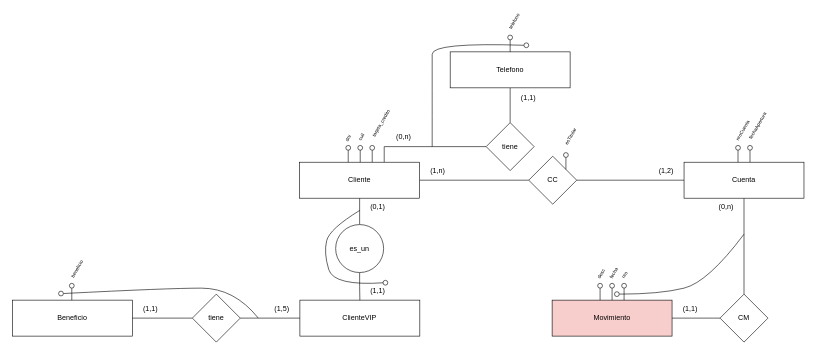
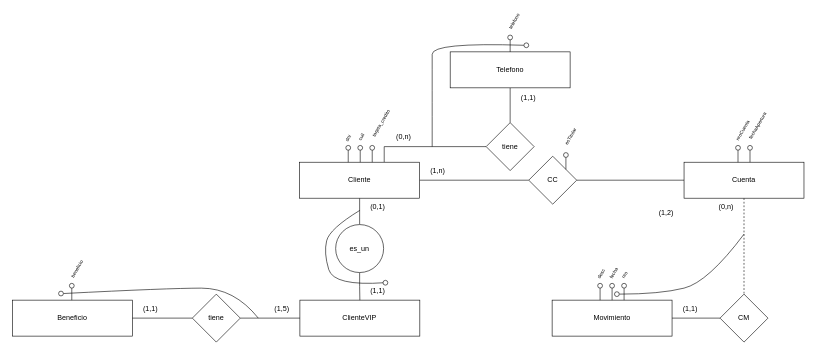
  <mxCell id="0" />
  <mxCell id="1" parent="0" />
  <mxCell id="2" style="edgeStyle=orthogonalEdgeStyle;rounded=0;orthogonalLoop=1;jettySize=auto;html=1;entryX=0;entryY=0.5;entryDx=0;entryDy=0;endArrow=none;startFill=0;exitX=0.705;exitY=0.004;exitDx=0;exitDy=0;exitPerimeter=0;" parent="1" source="5" target="20" edge="1"><mxGeometry relative="1" as="geometry" /></mxCell>
  <mxCell id="3" style="edgeStyle=orthogonalEdgeStyle;rounded=0;orthogonalLoop=1;jettySize=auto;html=1;entryX=0;entryY=0.5;entryDx=0;entryDy=0;endArrow=none;startFill=0;" parent="1" source="5" target="31" edge="1"><mxGeometry relative="1" as="geometry" /></mxCell>
  <mxCell id="4" style="edgeStyle=orthogonalEdgeStyle;rounded=0;orthogonalLoop=1;jettySize=auto;html=1;entryX=0.5;entryY=0;entryDx=0;entryDy=0;endArrow=none;startFill=0;" parent="1" source="5" target="69" edge="1"><mxGeometry relative="1" as="geometry" /></mxCell>
  <mxCell id="5" value="Cliente" style="rounded=0;whiteSpace=wrap;html=1;" parent="1" vertex="1"><mxGeometry x="499" y="270" width="200" height="60" as="geometry" /></mxCell>
  <mxCell id="6" value="" style="group;rotation=0;" parent="1" vertex="1" connectable="0"><mxGeometry x="576" y="242.001" width="8" height="28" as="geometry" /></mxCell>
  <mxCell id="7" value="" style="ellipse;whiteSpace=wrap;html=1;aspect=fixed;fillColor=light-dark(#FFFFFF,#FFFFFF);rotation=0;" parent="6" vertex="1"><mxGeometry width="8" height="8" as="geometry" /></mxCell>
  <mxCell id="8" style="edgeStyle=orthogonalEdgeStyle;rounded=0;orthogonalLoop=1;jettySize=auto;html=1;endArrow=none;startFill=0;" parent="6" edge="1"><mxGeometry relative="1" as="geometry"><mxPoint x="4" y="28" as="targetPoint" /><mxPoint x="4" y="8" as="sourcePoint" /></mxGeometry></mxCell>
  <mxCell id="9" value="&lt;font style=&quot;font-size: 8px;&quot;&gt;dni&lt;/font&gt;" style="text;html=1;align=center;verticalAlign=middle;resizable=0;points=[];autosize=1;strokeColor=none;fillColor=none;rotation=-60;" parent="1" vertex="1"><mxGeometry x="559" y="215.001" width="40" height="30" as="geometry" /></mxCell>
  <mxCell id="10" value="" style="group;rotation=0;" parent="1" vertex="1" connectable="0"><mxGeometry x="596" y="242.001" width="8" height="28" as="geometry" /></mxCell>
  <mxCell id="11" value="" style="ellipse;whiteSpace=wrap;html=1;aspect=fixed;fillColor=light-dark(#FFFFFF,#FFFFFF);rotation=0;" parent="10" vertex="1"><mxGeometry width="8" height="8" as="geometry" /></mxCell>
  <mxCell id="12" style="edgeStyle=orthogonalEdgeStyle;rounded=0;orthogonalLoop=1;jettySize=auto;html=1;endArrow=none;startFill=0;" parent="10" edge="1"><mxGeometry relative="1" as="geometry"><mxPoint x="4" y="28" as="targetPoint" /><mxPoint x="4" y="8" as="sourcePoint" /></mxGeometry></mxCell>
  <mxCell id="13" value="&lt;font style=&quot;font-size: 8px;&quot;&gt;cuil&lt;/font&gt;" style="text;html=1;align=center;verticalAlign=middle;resizable=0;points=[];autosize=1;strokeColor=none;fillColor=none;rotation=-60;" parent="1" vertex="1"><mxGeometry x="581" y="213.001" width="40" height="30" as="geometry" /></mxCell>
  <mxCell id="14" value="" style="group;rotation=0;" parent="1" vertex="1" connectable="0"><mxGeometry x="616" y="242.001" width="8" height="28" as="geometry" /></mxCell>
  <mxCell id="15" value="" style="ellipse;whiteSpace=wrap;html=1;aspect=fixed;fillColor=light-dark(#FFFFFF,transparent);rotation=0;" parent="14" vertex="1"><mxGeometry width="8" height="8" as="geometry" /></mxCell>
  <mxCell id="16" style="edgeStyle=orthogonalEdgeStyle;rounded=0;orthogonalLoop=1;jettySize=auto;html=1;endArrow=none;startFill=0;" parent="14" edge="1"><mxGeometry relative="1" as="geometry"><mxPoint x="4" y="28" as="targetPoint" /><mxPoint x="4" y="8" as="sourcePoint" /></mxGeometry></mxCell>
  <mxCell id="17" value="&lt;font style=&quot;font-size: 8px;&quot;&gt;tarjeta_credito&lt;/font&gt;" style="text;html=1;align=center;verticalAlign=middle;resizable=0;points=[];autosize=1;strokeColor=none;fillColor=none;rotation=-60;" parent="1" vertex="1"><mxGeometry x="584" y="190.001" width="100" height="30" as="geometry" /></mxCell>
  <mxCell id="18" style="edgeStyle=orthogonalEdgeStyle;rounded=0;orthogonalLoop=1;jettySize=auto;html=1;entryX=0.5;entryY=0;entryDx=0;entryDy=0;endArrow=none;startFill=0;" parent="1" source="19" target="20" edge="1"><mxGeometry relative="1" as="geometry" /></mxCell>
  <mxCell id="19" value="Telefono" style="rounded=0;whiteSpace=wrap;html=1;" parent="1" vertex="1"><mxGeometry x="750" y="86" width="200" height="60" as="geometry" /></mxCell>
  <mxCell id="20" value="tiene" style="rhombus;whiteSpace=wrap;html=1;" parent="1" vertex="1"><mxGeometry x="810" y="204" width="80" height="80" as="geometry" /></mxCell>
  <mxCell id="21" value="(0,n)" style="text;html=1;align=center;verticalAlign=middle;resizable=0;points=[];autosize=1;strokeColor=none;fillColor=none;" parent="1" vertex="1"><mxGeometry x="642" y="212" width="60" height="30" as="geometry" /></mxCell>
  <mxCell id="22" value="(1,1)" style="text;html=1;align=center;verticalAlign=middle;resizable=0;points=[];autosize=1;strokeColor=none;fillColor=none;" parent="1" vertex="1"><mxGeometry x="850" y="147" width="60" height="30" as="geometry" /></mxCell>
  <mxCell id="23" value="" style="group;rotation=0;" parent="1" vertex="1" connectable="0"><mxGeometry x="846" y="58.001" width="8" height="28" as="geometry" /></mxCell>
  <mxCell id="24" value="" style="ellipse;whiteSpace=wrap;html=1;aspect=fixed;fillColor=light-dark(#FFFFFF,#FFFFFF);rotation=0;" parent="23" vertex="1"><mxGeometry width="8" height="8" as="geometry" /></mxCell>
  <mxCell id="25" style="edgeStyle=orthogonalEdgeStyle;rounded=0;orthogonalLoop=1;jettySize=auto;html=1;endArrow=none;startFill=0;" parent="23" edge="1"><mxGeometry relative="1" as="geometry"><mxPoint x="4" y="28" as="targetPoint" /><mxPoint x="4" y="8" as="sourcePoint" /></mxGeometry></mxCell>
  <mxCell id="26" value="&lt;font style=&quot;font-size: 8px;&quot;&gt;telefono&lt;/font&gt;" style="text;html=1;align=center;verticalAlign=middle;resizable=0;points=[];autosize=1;strokeColor=none;fillColor=none;rotation=-60;" parent="1" vertex="1"><mxGeometry x="826" y="20.001" width="60" height="30" as="geometry" /></mxCell>
  <mxCell id="27" value="" style="curved=1;endArrow=none;html=1;rounded=0;startFill=0;" parent="1" edge="1"><mxGeometry width="50" height="50" relative="1" as="geometry"><mxPoint x="720" y="244" as="sourcePoint" /><mxPoint x="873" y="75" as="targetPoint" /><Array as="points"><mxPoint x="720" y="190" /><mxPoint x="720" y="110" /><mxPoint x="720" y="70" /></Array></mxGeometry></mxCell>
  <mxCell id="28" value="" style="group;rotation=0;" parent="1" vertex="1" connectable="0"><mxGeometry x="873" y="71.001" width="8" height="28" as="geometry" /></mxCell>
  <mxCell id="29" value="" style="ellipse;whiteSpace=wrap;html=1;aspect=fixed;fillColor=light-dark(#FFFFFF,#FFFFFF);rotation=0;" parent="28" vertex="1"><mxGeometry width="8" height="8" as="geometry" /></mxCell>
  <mxCell id="30" style="edgeStyle=orthogonalEdgeStyle;rounded=0;orthogonalLoop=1;jettySize=auto;html=1;entryX=0;entryY=0.5;entryDx=0;entryDy=0;endArrow=none;startFill=0;" parent="1" source="31" target="33" edge="1"><mxGeometry relative="1" as="geometry" /></mxCell>
  <mxCell id="31" value="CC" style="rhombus;whiteSpace=wrap;html=1;" parent="1" vertex="1"><mxGeometry x="881" y="260" width="80" height="80" as="geometry" /></mxCell>
- <mxCell id="32" style="edgeStyle=orthogonalEdgeStyle;rounded=0;orthogonalLoop=1;jettySize=auto;html=1;entryX=0.5;entryY=0;entryDx=0;entryDy=0;endArrow=none;startFill=0;" parent="1" source="33" target="50" edge="1"><mxGeometry relative="1" as="geometry" /></mxCell>
+ <mxCell id="32" style="edgeStyle=orthogonalEdgeStyle;rounded=0;orthogonalLoop=1;jettySize=auto;html=1;entryX=0.5;entryY=0;entryDx=0;entryDy=0;endArrow=none;startFill=0;dashed=1;" parent="1" source="33" target="50" edge="1"><mxGeometry relative="1" as="geometry" /></mxCell>
  <mxCell id="33" value="Cuenta" style="rounded=0;whiteSpace=wrap;html=1;" parent="1" vertex="1"><mxGeometry x="1140" y="270" width="200" height="60" as="geometry" /></mxCell>
  <mxCell id="34" value="" style="group;rotation=0;" parent="1" vertex="1" connectable="0"><mxGeometry x="1226" y="242.001" width="8" height="28" as="geometry" /></mxCell>
  <mxCell id="35" value="" style="ellipse;whiteSpace=wrap;html=1;aspect=fixed;fillColor=light-dark(#FFFFFF,#FFFFFF);rotation=0;" parent="34" vertex="1"><mxGeometry width="8" height="8" as="geometry" /></mxCell>
  <mxCell id="36" style="edgeStyle=orthogonalEdgeStyle;rounded=0;orthogonalLoop=1;jettySize=auto;html=1;endArrow=none;startFill=0;" parent="34" edge="1"><mxGeometry relative="1" as="geometry"><mxPoint x="4" y="28" as="targetPoint" /><mxPoint x="4" y="8" as="sourcePoint" /></mxGeometry></mxCell>
  <mxCell id="37" value="&lt;font style=&quot;font-size: 8px;&quot;&gt;nroCuenta&lt;/font&gt;" style="text;html=1;align=center;verticalAlign=middle;resizable=0;points=[];autosize=1;strokeColor=none;fillColor=none;rotation=-60;" parent="1" vertex="1"><mxGeometry x="1202" y="202.001" width="70" height="30" as="geometry" /></mxCell>
  <mxCell id="38" value="&lt;font style=&quot;font-size: 8px;&quot;&gt;fechaApertura&lt;/font&gt;" style="text;html=1;align=center;verticalAlign=middle;resizable=0;points=[];autosize=1;strokeColor=none;fillColor=none;rotation=-60;" parent="1" vertex="1"><mxGeometry x="1217" y="194.001" width="90" height="30" as="geometry" /></mxCell>
  <mxCell id="39" value="" style="group;rotation=0;" parent="1" vertex="1" connectable="0"><mxGeometry x="1246" y="242.001" width="8" height="28" as="geometry" /></mxCell>
  <mxCell id="40" value="" style="ellipse;whiteSpace=wrap;html=1;aspect=fixed;fillColor=light-dark(#FFFFFF,transparent);rotation=0;" parent="39" vertex="1"><mxGeometry width="8" height="8" as="geometry" /></mxCell>
  <mxCell id="41" style="edgeStyle=orthogonalEdgeStyle;rounded=0;orthogonalLoop=1;jettySize=auto;html=1;endArrow=none;startFill=0;" parent="39" edge="1"><mxGeometry relative="1" as="geometry"><mxPoint x="4" y="28" as="targetPoint" /><mxPoint x="4" y="8" as="sourcePoint" /></mxGeometry></mxCell>
  <mxCell id="42" value="(1,n)" style="text;html=1;align=center;verticalAlign=middle;resizable=0;points=[];autosize=1;strokeColor=none;fillColor=none;" parent="1" vertex="1"><mxGeometry x="699" y="270" width="60" height="30" as="geometry" /></mxCell>
- <mxCell id="43" value="(1,2)" style="text;html=1;align=center;verticalAlign=middle;resizable=0;points=[];autosize=1;strokeColor=none;fillColor=none;" parent="1" vertex="1"><mxGeometry x="1080" y="270" width="60" height="30" as="geometry" /></mxCell>
+ <mxCell id="43" value="(1,2)" style="text;html=1;align=center;verticalAlign=middle;resizable=0;points=[];autosize=1;strokeColor=none;fillColor=none;" parent="1" vertex="1"><mxGeometry x="1080" y="340" width="60" height="30" as="geometry" /></mxCell>
  <mxCell id="44" value="&lt;font style=&quot;font-size: 8px;&quot;&gt;esTitular&lt;/font&gt;" style="text;html=1;align=center;verticalAlign=middle;resizable=0;points=[];autosize=1;strokeColor=none;fillColor=none;rotation=-60;" parent="1" vertex="1"><mxGeometry x="915" y="212.001" width="70" height="30" as="geometry" /></mxCell>
  <mxCell id="45" value="" style="group;rotation=0;" parent="1" vertex="1" connectable="0"><mxGeometry x="939" y="254.001" width="8" height="28" as="geometry" /></mxCell>
  <mxCell id="46" value="" style="ellipse;whiteSpace=wrap;html=1;aspect=fixed;fillColor=light-dark(#FFFFFF,transparent);rotation=0;" parent="45" vertex="1"><mxGeometry width="8" height="8" as="geometry" /></mxCell>
  <mxCell id="47" style="edgeStyle=orthogonalEdgeStyle;rounded=0;orthogonalLoop=1;jettySize=auto;html=1;endArrow=none;startFill=0;" parent="45" edge="1"><mxGeometry relative="1" as="geometry"><mxPoint x="4" y="28" as="targetPoint" /><mxPoint x="4" y="8" as="sourcePoint" /></mxGeometry></mxCell>
- <mxCell id="48" value="Movimiento" style="rounded=0;whiteSpace=wrap;html=1;fillColor=#f8cecc;" parent="1" vertex="1"><mxGeometry x="920" y="500" width="200" height="60" as="geometry" /></mxCell>
+ <mxCell id="48" value="Movimiento" style="rounded=0;whiteSpace=wrap;html=1;" parent="1" vertex="1"><mxGeometry x="920" y="500" width="200" height="60" as="geometry" /></mxCell>
  <mxCell id="49" style="edgeStyle=orthogonalEdgeStyle;rounded=0;orthogonalLoop=1;jettySize=auto;html=1;entryX=1;entryY=0.5;entryDx=0;entryDy=0;endArrow=none;startFill=0;" parent="1" source="50" target="48" edge="1"><mxGeometry relative="1" as="geometry" /></mxCell>
  <mxCell id="50" value="CM" style="rhombus;whiteSpace=wrap;html=1;" parent="1" vertex="1"><mxGeometry x="1200" y="490" width="80" height="80" as="geometry" /></mxCell>
  <mxCell id="51" value="(0,n)" style="text;html=1;align=center;verticalAlign=middle;resizable=0;points=[];autosize=1;strokeColor=none;fillColor=none;" parent="1" vertex="1"><mxGeometry x="1180" y="330" width="60" height="30" as="geometry" /></mxCell>
  <mxCell id="52" value="(1,1)" style="text;html=1;align=center;verticalAlign=middle;resizable=0;points=[];autosize=1;strokeColor=none;fillColor=none;" parent="1" vertex="1"><mxGeometry x="1120" y="500" width="60" height="30" as="geometry" /></mxCell>
  <mxCell id="53" value="" style="group;rotation=0;" parent="1" vertex="1" connectable="0"><mxGeometry x="996" y="472.001" width="8" height="28" as="geometry" /></mxCell>
  <mxCell id="54" value="" style="ellipse;whiteSpace=wrap;html=1;aspect=fixed;fillColor=light-dark(#FFFFFF,transparent);rotation=0;" parent="53" vertex="1"><mxGeometry width="8" height="8" as="geometry" /></mxCell>
  <mxCell id="55" style="edgeStyle=orthogonalEdgeStyle;rounded=0;orthogonalLoop=1;jettySize=auto;html=1;endArrow=none;startFill=0;" parent="53" edge="1"><mxGeometry relative="1" as="geometry"><mxPoint x="4" y="28" as="targetPoint" /><mxPoint x="4" y="8" as="sourcePoint" /></mxGeometry></mxCell>
  <mxCell id="56" value="&lt;font style=&quot;font-size: 8px;&quot;&gt;desc&lt;/font&gt;" style="text;html=1;align=center;verticalAlign=middle;resizable=0;points=[];autosize=1;strokeColor=none;fillColor=none;rotation=-60;" parent="1" vertex="1"><mxGeometry x="981" y="441.001" width="40" height="30" as="geometry" /></mxCell>
  <mxCell id="57" value="" style="group;rotation=0;" parent="1" vertex="1" connectable="0"><mxGeometry x="1016" y="472.001" width="8" height="28" as="geometry" /></mxCell>
  <mxCell id="58" value="" style="ellipse;whiteSpace=wrap;html=1;aspect=fixed;fillColor=light-dark(#FFFFFF,transparent);rotation=0;" parent="57" vertex="1"><mxGeometry width="8" height="8" as="geometry" /></mxCell>
  <mxCell id="59" style="edgeStyle=orthogonalEdgeStyle;rounded=0;orthogonalLoop=1;jettySize=auto;html=1;endArrow=none;startFill=0;" parent="57" edge="1"><mxGeometry relative="1" as="geometry"><mxPoint x="4" y="28" as="targetPoint" /><mxPoint x="4" y="8" as="sourcePoint" /></mxGeometry></mxCell>
  <mxCell id="60" value="&lt;font style=&quot;font-size: 8px;&quot;&gt;fecha&lt;/font&gt;" style="text;html=1;align=center;verticalAlign=middle;resizable=0;points=[];autosize=1;strokeColor=none;fillColor=none;rotation=-60;" parent="1" vertex="1"><mxGeometry x="997" y="440.001" width="50" height="30" as="geometry" /></mxCell>
  <mxCell id="61" value="" style="group;rotation=0;" parent="1" vertex="1" connectable="0"><mxGeometry x="1036" y="472.001" width="8" height="28" as="geometry" /></mxCell>
  <mxCell id="62" value="" style="ellipse;whiteSpace=wrap;html=1;aspect=fixed;fillColor=light-dark(#FFFFFF,transparent);rotation=0;" parent="61" vertex="1"><mxGeometry width="8" height="8" as="geometry" /></mxCell>
  <mxCell id="63" style="edgeStyle=orthogonalEdgeStyle;rounded=0;orthogonalLoop=1;jettySize=auto;html=1;endArrow=none;startFill=0;" parent="61" edge="1"><mxGeometry relative="1" as="geometry"><mxPoint x="4" y="28" as="targetPoint" /><mxPoint x="4" y="8" as="sourcePoint" /></mxGeometry></mxCell>
  <mxCell id="64" value="&lt;font style=&quot;font-size: 8px;&quot;&gt;nro&lt;/font&gt;" style="text;html=1;align=center;verticalAlign=middle;resizable=0;points=[];autosize=1;strokeColor=none;fillColor=none;rotation=-60;" parent="1" vertex="1"><mxGeometry x="1020" y="443.001" width="40" height="30" as="geometry" /></mxCell>
  <mxCell id="65" value="" style="curved=1;endArrow=none;html=1;rounded=0;startFill=0;entryX=1;entryY=0.5;entryDx=0;entryDy=0;" parent="1" target="66" edge="1"><mxGeometry width="50" height="50" relative="1" as="geometry"><mxPoint x="1240" y="390" as="sourcePoint" /><mxPoint x="1040" y="480" as="targetPoint" /><Array as="points"><mxPoint x="1180" y="470" /><mxPoint x="1100" y="490" /></Array></mxGeometry></mxCell>
  <mxCell id="66" value="" style="ellipse;whiteSpace=wrap;html=1;aspect=fixed;fillColor=light-dark(#FFFFFF,#FFFFFF);rotation=0;" parent="1" vertex="1"><mxGeometry x="1024" y="486.001" width="8" height="8" as="geometry" /></mxCell>
  <mxCell id="67" value="ClienteVIP" style="rounded=0;whiteSpace=wrap;html=1;" parent="1" vertex="1"><mxGeometry x="499.4" y="500" width="200" height="60" as="geometry" /></mxCell>
  <mxCell id="68" style="edgeStyle=orthogonalEdgeStyle;rounded=0;orthogonalLoop=1;jettySize=auto;html=1;entryX=0.5;entryY=0;entryDx=0;entryDy=0;exitX=0.5;exitY=1;exitDx=0;exitDy=0;endArrow=none;startFill=0;" parent="1" source="69" target="67" edge="1"><mxGeometry relative="1" as="geometry"><mxPoint x="589" y="460" as="sourcePoint" /></mxGeometry></mxCell>
  <mxCell id="69" value="es_un" style="ellipse;whiteSpace=wrap;html=1;" parent="1" vertex="1"><mxGeometry x="559" y="374" width="80" height="80" as="geometry" /></mxCell>
  <mxCell id="70" value="(0,1)" style="text;html=1;align=center;verticalAlign=middle;resizable=0;points=[];autosize=1;strokeColor=none;fillColor=none;" parent="1" vertex="1"><mxGeometry x="599" y="330" width="60" height="30" as="geometry" /></mxCell>
  <mxCell id="71" value="(1,1)" style="text;html=1;align=center;verticalAlign=middle;resizable=0;points=[];autosize=1;strokeColor=none;fillColor=none;" parent="1" vertex="1"><mxGeometry x="599" y="470" width="60" height="30" as="geometry" /></mxCell>
  <mxCell id="72" value="" style="curved=1;endArrow=none;html=1;rounded=0;entryX=0.709;entryY=-0.002;entryDx=0;entryDy=0;entryPerimeter=0;exitX=0.022;exitY=0.644;exitDx=0;exitDy=0;exitPerimeter=0;startFill=0;" parent="1" edge="1"><mxGeometry width="50" height="50" relative="1" as="geometry"><mxPoint x="599.32" y="350.32" as="sourcePoint" /><mxPoint x="640.54" y="470.94" as="targetPoint" /><Array as="points"><mxPoint x="549" y="381" /><mxPoint x="539" y="421" /><mxPoint x="556" y="477" /></Array></mxGeometry></mxCell>
  <mxCell id="73" value="" style="ellipse;whiteSpace=wrap;html=1;aspect=fixed;fillColor=light-dark(#FFFFFF,#FFFFFF);rotation=0;" parent="1" vertex="1"><mxGeometry x="638" y="467.001" width="8" height="8" as="geometry" /></mxCell>
  <mxCell id="74" value="Beneficio" style="rounded=0;whiteSpace=wrap;html=1;" parent="1" vertex="1"><mxGeometry x="20" y="500" width="200" height="60" as="geometry" /></mxCell>
  <mxCell id="75" style="edgeStyle=orthogonalEdgeStyle;rounded=0;orthogonalLoop=1;jettySize=auto;html=1;entryX=0;entryY=0.5;entryDx=0;entryDy=0;endArrow=none;startFill=0;" parent="1" source="77" target="67" edge="1"><mxGeometry relative="1" as="geometry" /></mxCell>
  <mxCell id="76" style="edgeStyle=orthogonalEdgeStyle;rounded=0;orthogonalLoop=1;jettySize=auto;html=1;entryX=1;entryY=0.5;entryDx=0;entryDy=0;endArrow=none;startFill=0;" parent="1" source="77" target="74" edge="1"><mxGeometry relative="1" as="geometry" /></mxCell>
  <mxCell id="77" value="tiene" style="rhombus;whiteSpace=wrap;html=1;" parent="1" vertex="1"><mxGeometry x="320" y="490" width="80" height="80" as="geometry" /></mxCell>
  <mxCell id="78" value="(1,1)" style="text;html=1;align=center;verticalAlign=middle;resizable=0;points=[];autosize=1;strokeColor=none;fillColor=none;" parent="1" vertex="1"><mxGeometry x="220" y="500" width="60" height="30" as="geometry" /></mxCell>
  <mxCell id="79" value="(1,5)" style="text;html=1;align=center;verticalAlign=middle;resizable=0;points=[];autosize=1;strokeColor=none;fillColor=none;" parent="1" vertex="1"><mxGeometry x="439" y="500" width="60" height="30" as="geometry" /></mxCell>
  <mxCell id="80" value="" style="curved=1;endArrow=none;html=1;rounded=0;startFill=0;entryX=1;entryY=0.5;entryDx=0;entryDy=0;" parent="1" target="81" edge="1"><mxGeometry width="50" height="50" relative="1" as="geometry"><mxPoint x="430" y="530" as="sourcePoint" /><mxPoint x="280" y="560" as="targetPoint" /><Array as="points"><mxPoint x="390" y="480" /><mxPoint x="280" y="480" /></Array></mxGeometry></mxCell>
  <mxCell id="81" value="" style="ellipse;whiteSpace=wrap;html=1;aspect=fixed;fillColor=light-dark(#FFFFFF,#FFFFFF);rotation=0;" parent="1" vertex="1"><mxGeometry x="97" y="485.001" width="8" height="8" as="geometry" /></mxCell>
  <mxCell id="82" value="" style="group;rotation=0;" parent="1" vertex="1" connectable="0"><mxGeometry x="115" y="472.001" width="8" height="28" as="geometry" /></mxCell>
  <mxCell id="83" value="" style="ellipse;whiteSpace=wrap;html=1;aspect=fixed;fillColor=light-dark(#FFFFFF,#FFFFFF);rotation=0;" parent="82" vertex="1"><mxGeometry width="8" height="8" as="geometry" /></mxCell>
  <mxCell id="84" style="edgeStyle=orthogonalEdgeStyle;rounded=0;orthogonalLoop=1;jettySize=auto;html=1;endArrow=none;startFill=0;" parent="82" edge="1"><mxGeometry relative="1" as="geometry"><mxPoint x="4" y="28" as="targetPoint" /><mxPoint x="4" y="8" as="sourcePoint" /></mxGeometry></mxCell>
  <mxCell id="85" value="&lt;font style=&quot;font-size: 8px;&quot;&gt;beneficio&lt;/font&gt;" style="text;html=1;align=center;verticalAlign=middle;resizable=0;points=[];autosize=1;strokeColor=none;fillColor=none;rotation=-60;" parent="1" vertex="1"><mxGeometry x="92" y="433.001" width="70" height="30" as="geometry" /></mxCell>
